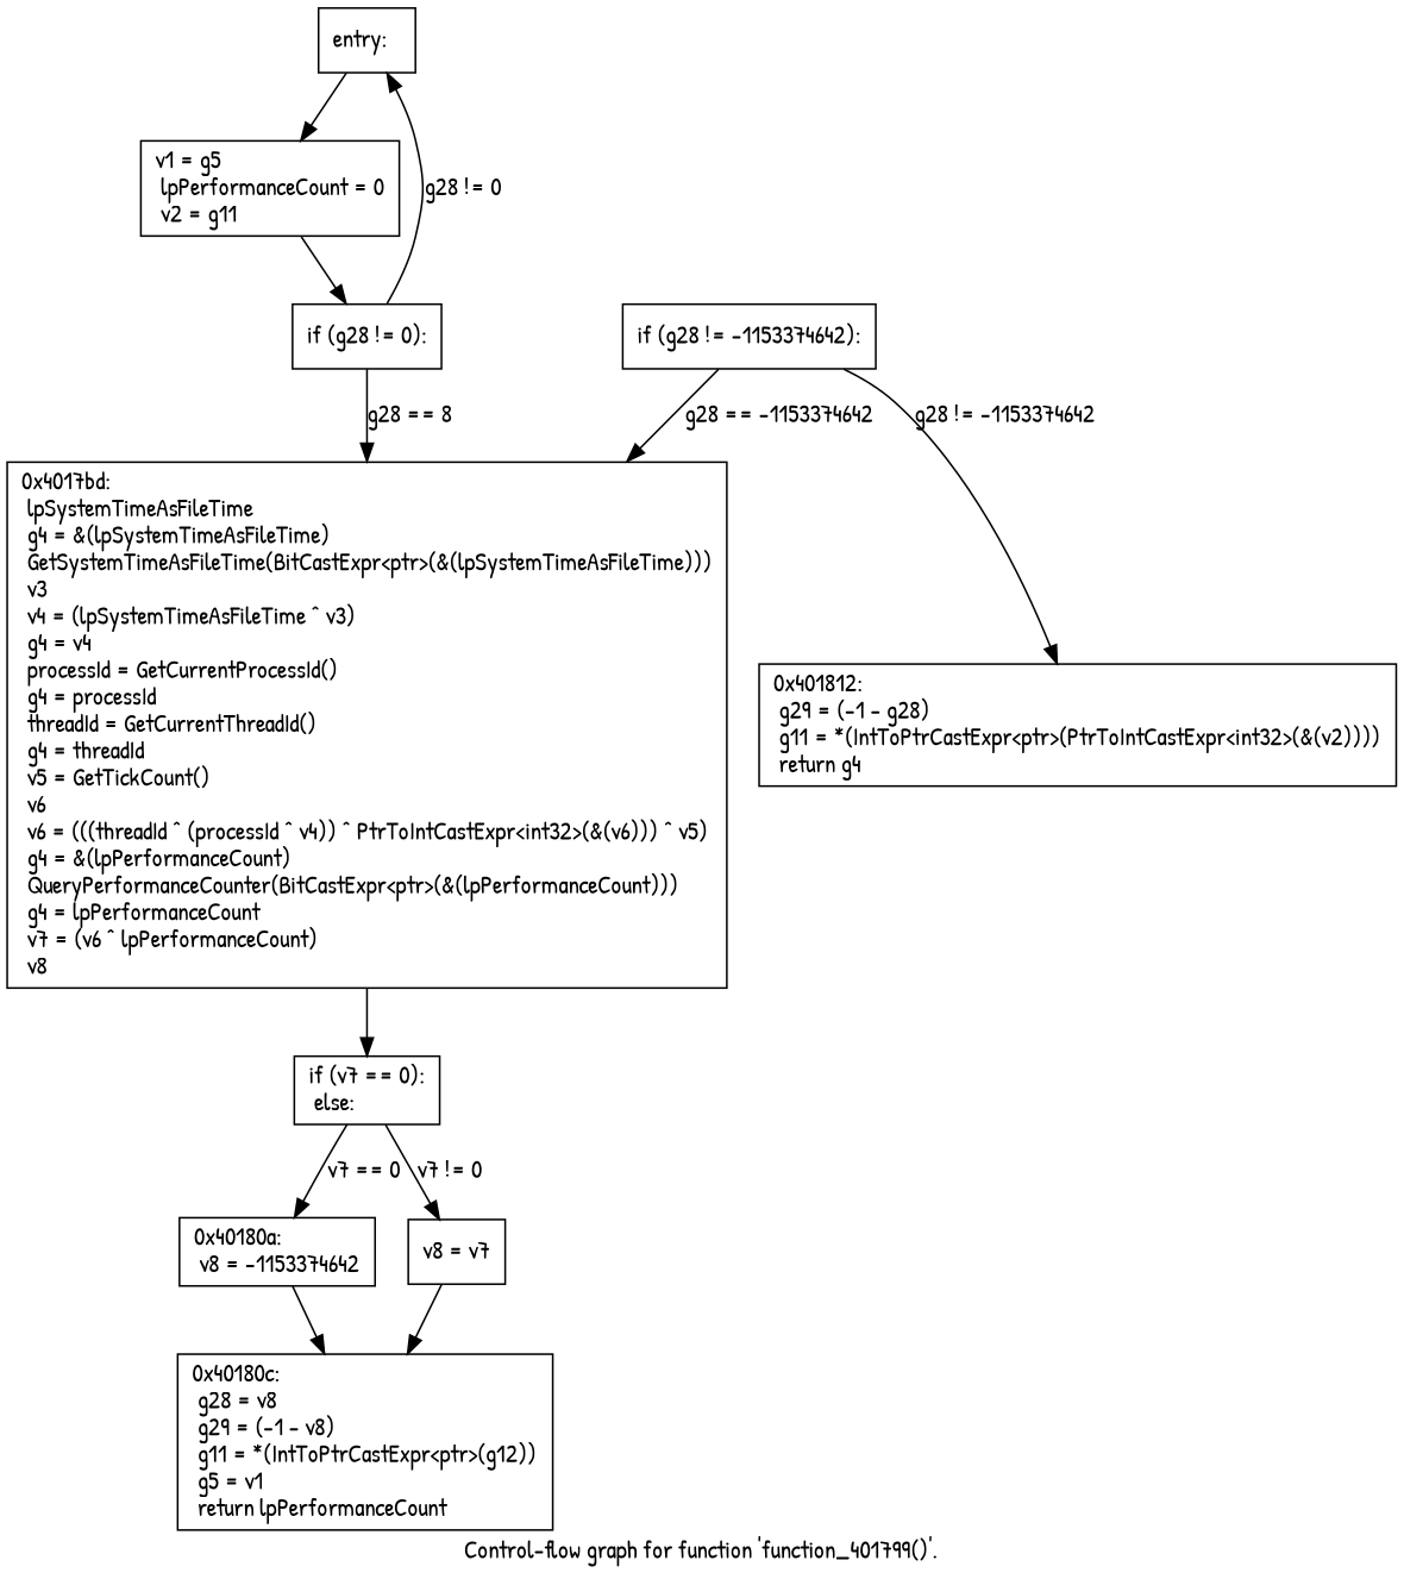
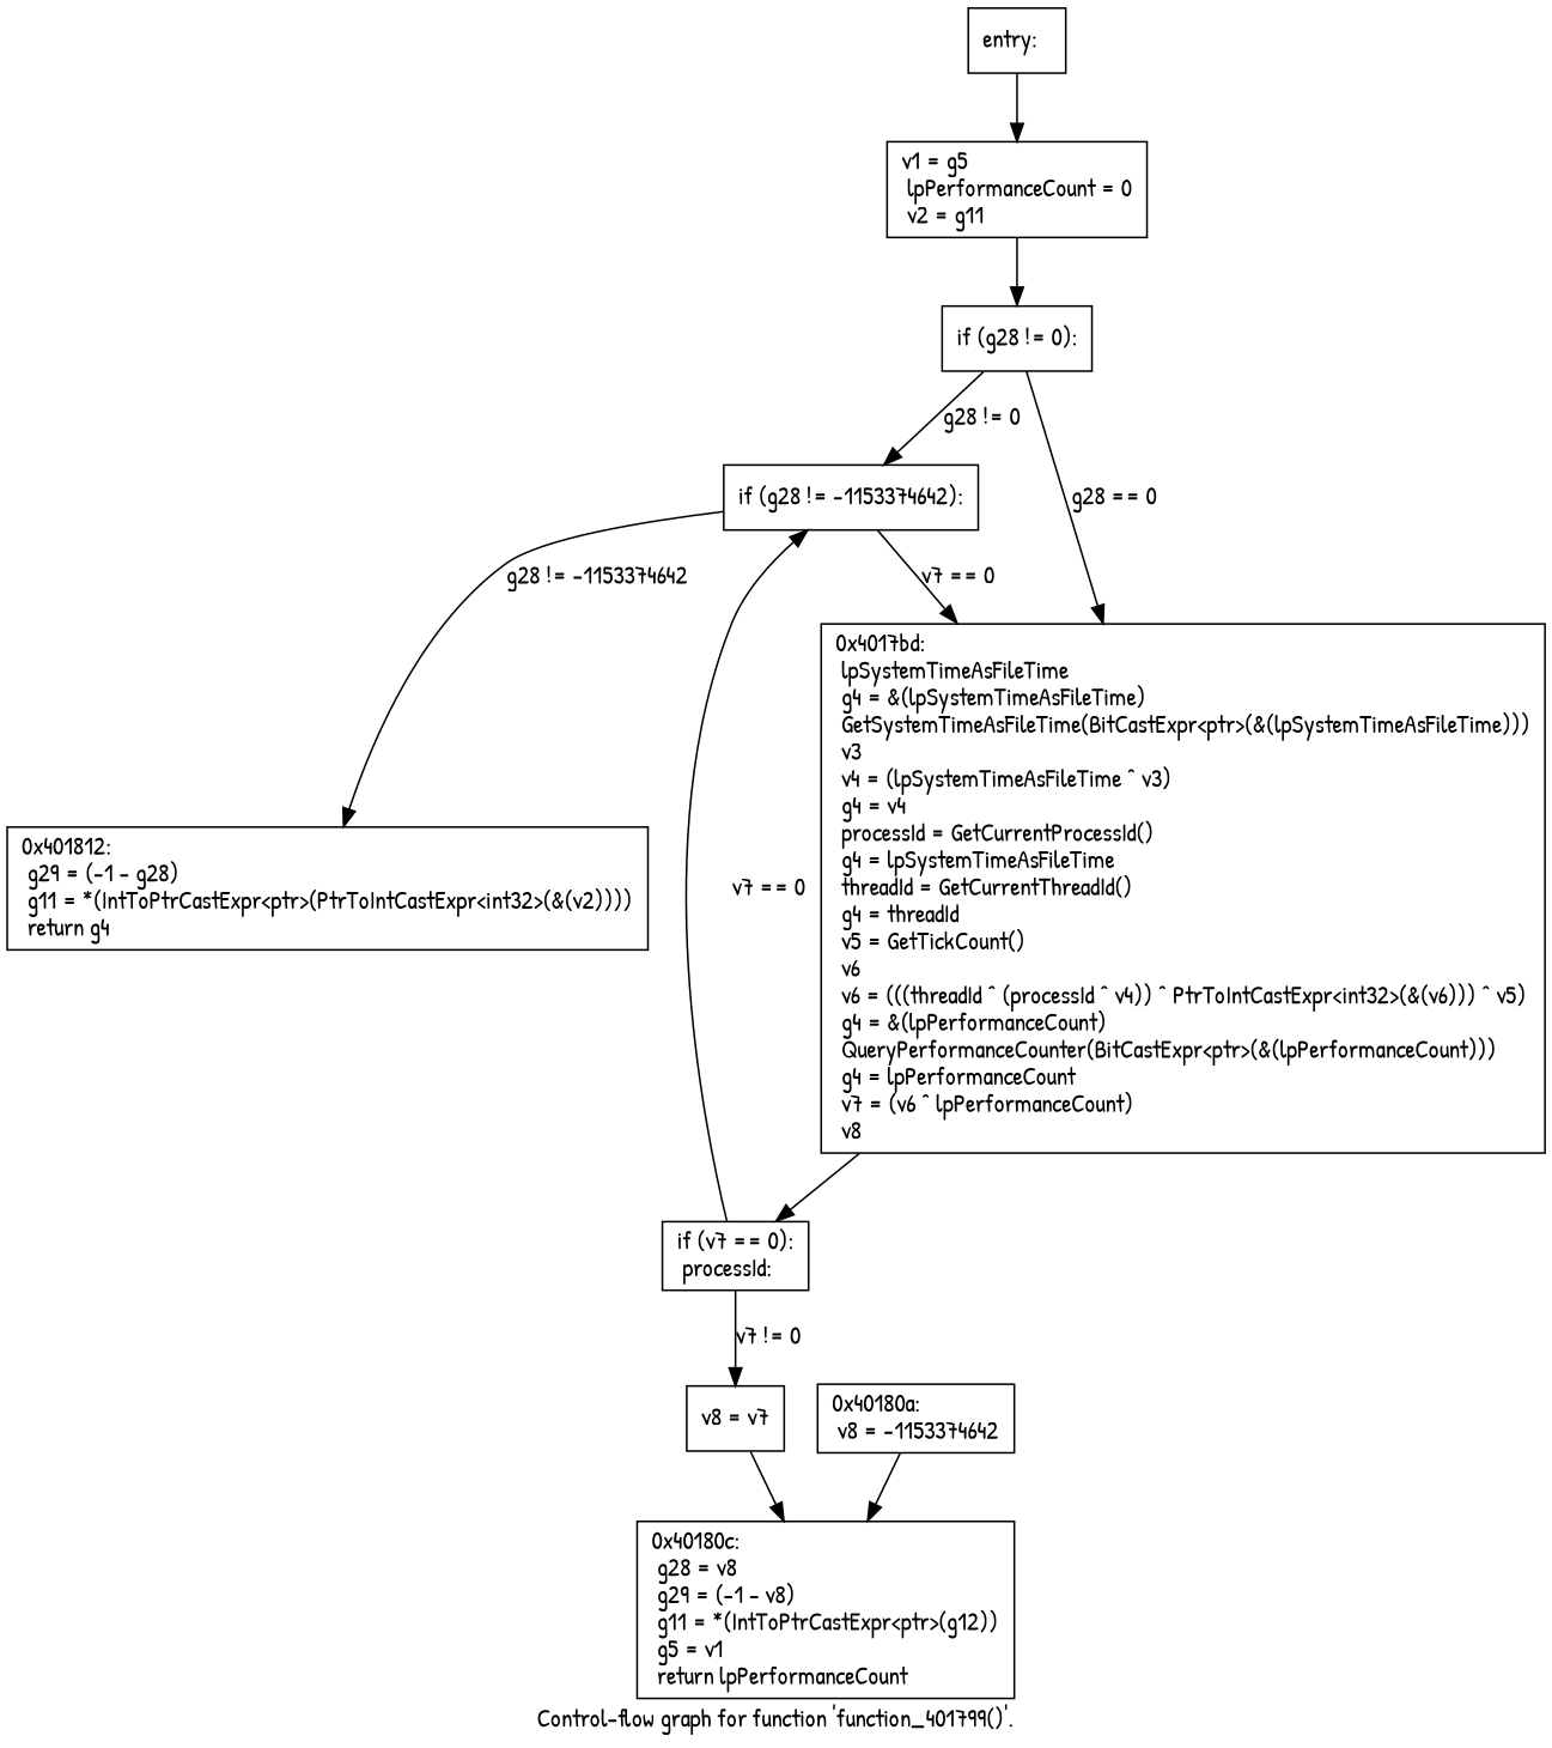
  digraph {
    fontname="Patrick Hand"
    label="Control-flow graph for function 'function_401799()'."
    node [fontname="Patrick Hand" shape=record]
    edge [fontname="Patrick Hand"]
    n1 [label="{entry:\l}"]
    n2 [label="{  v1 = g5\l  lpPerformanceCount = 0\l  v2 = g11\l}"]
    n3 [label="{  if (g28 != 0):\l}"]
    n4 [label="{  if (g28 != -1153374642):\l}"]
-   n5 [label="{0x4017bd:\l  lpSystemTimeAsFileTime\l  g4 = &(lpSystemTimeAsFileTime)\l  GetSystemTimeAsFileTime(BitCastExpr\<ptr\>(&(lpSystemTimeAsFileTime)))\l  v3\l  v4 = (lpSystemTimeAsFileTime ^ v3)\l  g4 = v4\l  processId = GetCurrentProcessId()\l  g4 = processId\l  threadId = GetCurrentThreadId()\l  g4 = threadId\l  v5 = GetTickCount()\l  v6\l  v6 = (((threadId ^ (processId ^ v4)) ^ PtrToIntCastExpr\<int32\>(&(v6))) ^ v5)\l  g4 = &(lpPerformanceCount)\l  QueryPerformanceCounter(BitCastExpr\<ptr\>(&(lpPerformanceCount)))\l  g4 = lpPerformanceCount\l  v7 = (v6 ^ lpPerformanceCount)\l  v8\l}"]
+   n5 [label="{0x4017bd:\l  lpSystemTimeAsFileTime\l  g4 = &(lpSystemTimeAsFileTime)\l  GetSystemTimeAsFileTime(BitCastExpr\<ptr\>(&(lpSystemTimeAsFileTime)))\l  v3\l  v4 = (lpSystemTimeAsFileTime ^ v3)\l  g4 = v4\l  processId = GetCurrentProcessId()\l  g4 = lpSystemTimeAsFileTime\l  threadId = GetCurrentThreadId()\l  g4 = threadId\l  v5 = GetTickCount()\l  v6\l  v6 = (((threadId ^ (processId ^ v4)) ^ PtrToIntCastExpr\<int32\>(&(v6))) ^ v5)\l  g4 = &(lpPerformanceCount)\l  QueryPerformanceCounter(BitCastExpr\<ptr\>(&(lpPerformanceCount)))\l  g4 = lpPerformanceCount\l  v7 = (v6 ^ lpPerformanceCount)\l  v8\l}"]
    n6 [label="{0x401812:\l  g29 = (-1 - g28)\l  g11 = *(IntToPtrCastExpr\<ptr\>(PtrToIntCastExpr\<int32\>(&(v2))))\l  return g4\l}"]
-   n7 [label="{  if (v7 == 0):\l  else:\l}"]
+   n7 [label="{  if (v7 == 0):\l  processId:\l}"]
    n8 [label="{0x40180a:\l  v8 = -1153374642\l}"]
    n9 [label="{  v8 = v7\l}"]
    n10 [label="{0x40180c:\l  g28 = v8\l  g29 = (-1 - v8)\l  g11 = *(IntToPtrCastExpr\<ptr\>(g12))\l  g5 = v1\l  return lpPerformanceCount\l}"]
    n1 -> n2
    n2 -> n3
-   n3 -> n1 [label="g28 != 0"]
-   n3 -> n5 [label="g28 == 8"]
-   n4 -> n5 [label="g28 == -1153374642"]
+   n3 -> n4 [label="g28 != 0"]
+   n3 -> n5 [label="g28 == 0"]
+   n4 -> n5 [label="v7 == 0"]
    n4 -> n6 [label="g28 != -1153374642"]
    n5 -> n7
-   n7 -> n8 [label="v7 == 0"]
+   n7 -> n4 [label="v7 == 0"]
    n7 -> n9 [label="v7 != 0"]
    n8 -> n10
    n9 -> n10
  }
